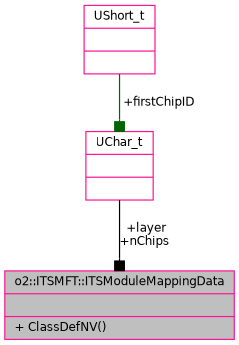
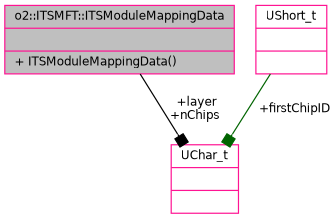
  digraph {
    node [color=deeppink fontname=Helvetica fontsize=10 shape=record]
    edge [arrowhead=box fontname=Helvetica fontsize=10 labelfontname=Helvetica labelfontsize=10 style=solid]
-   n1 [fillcolor=grey75 fontcolor=black height=0.2 label="{o2::ITSMFT::ITSModuleMappingData\n||+ ClassDefNV()\l}" style=filled width=0.4]
+   n1 [fillcolor=grey75 fontcolor=black height=0.2 label="{o2::ITSMFT::ITSModuleMappingData\n||+ ITSModuleMappingData()\l}" style=filled width=0.4]
    n2 [height=0.2 label="{UShort_t\n||}" width=0.4]
    n3 [height=0.2 label="{UChar_t\n||}" width=0.4]
    n2 -> n3 [color=darkgreen label=" +firstChipID"]
-   n3 -> n1 [color=black label=" +layer\n+nChips"]
+   n1 -> n3 [color=black label=" +layer\n+nChips"]
  }
